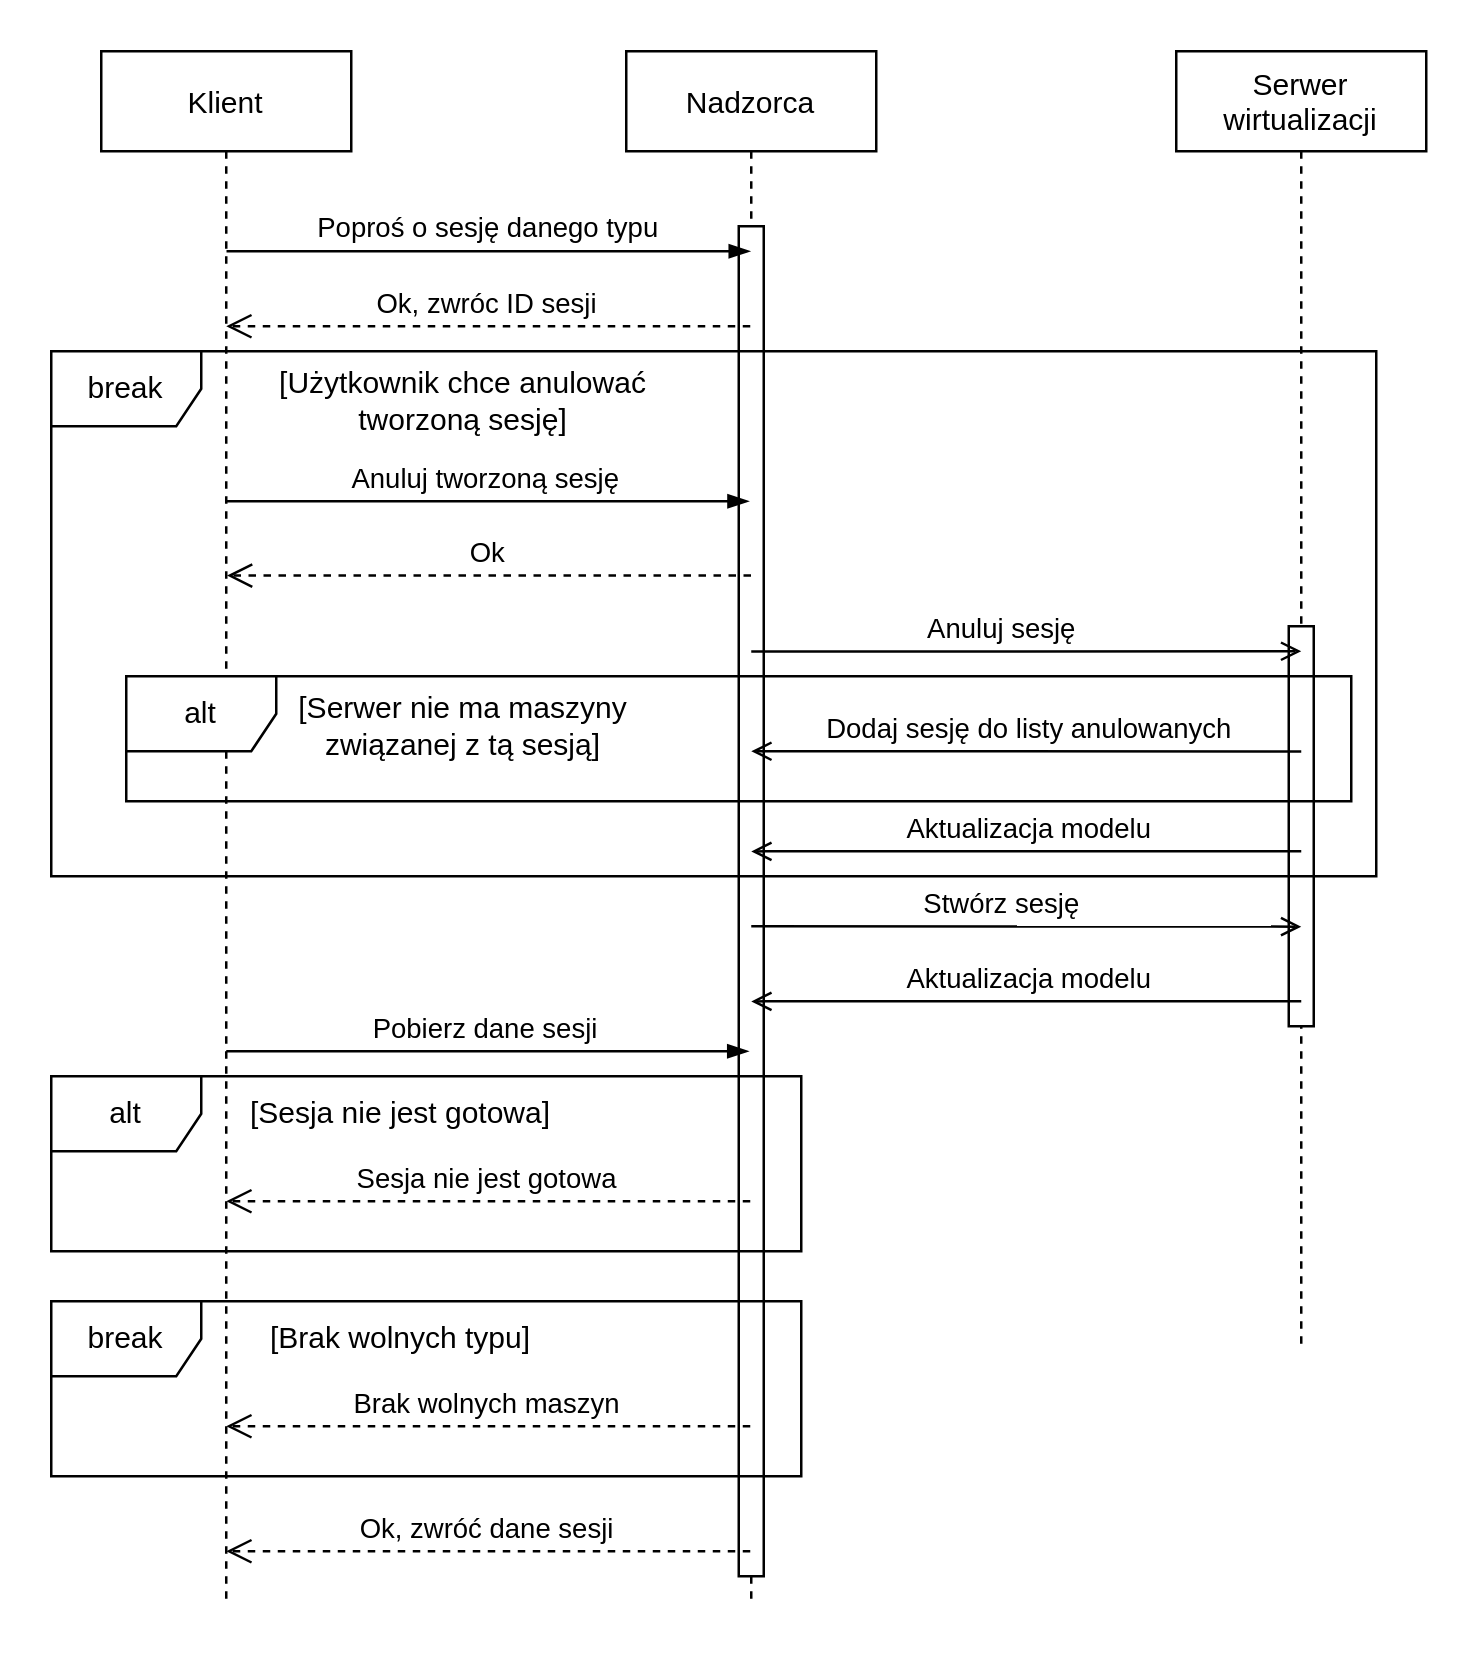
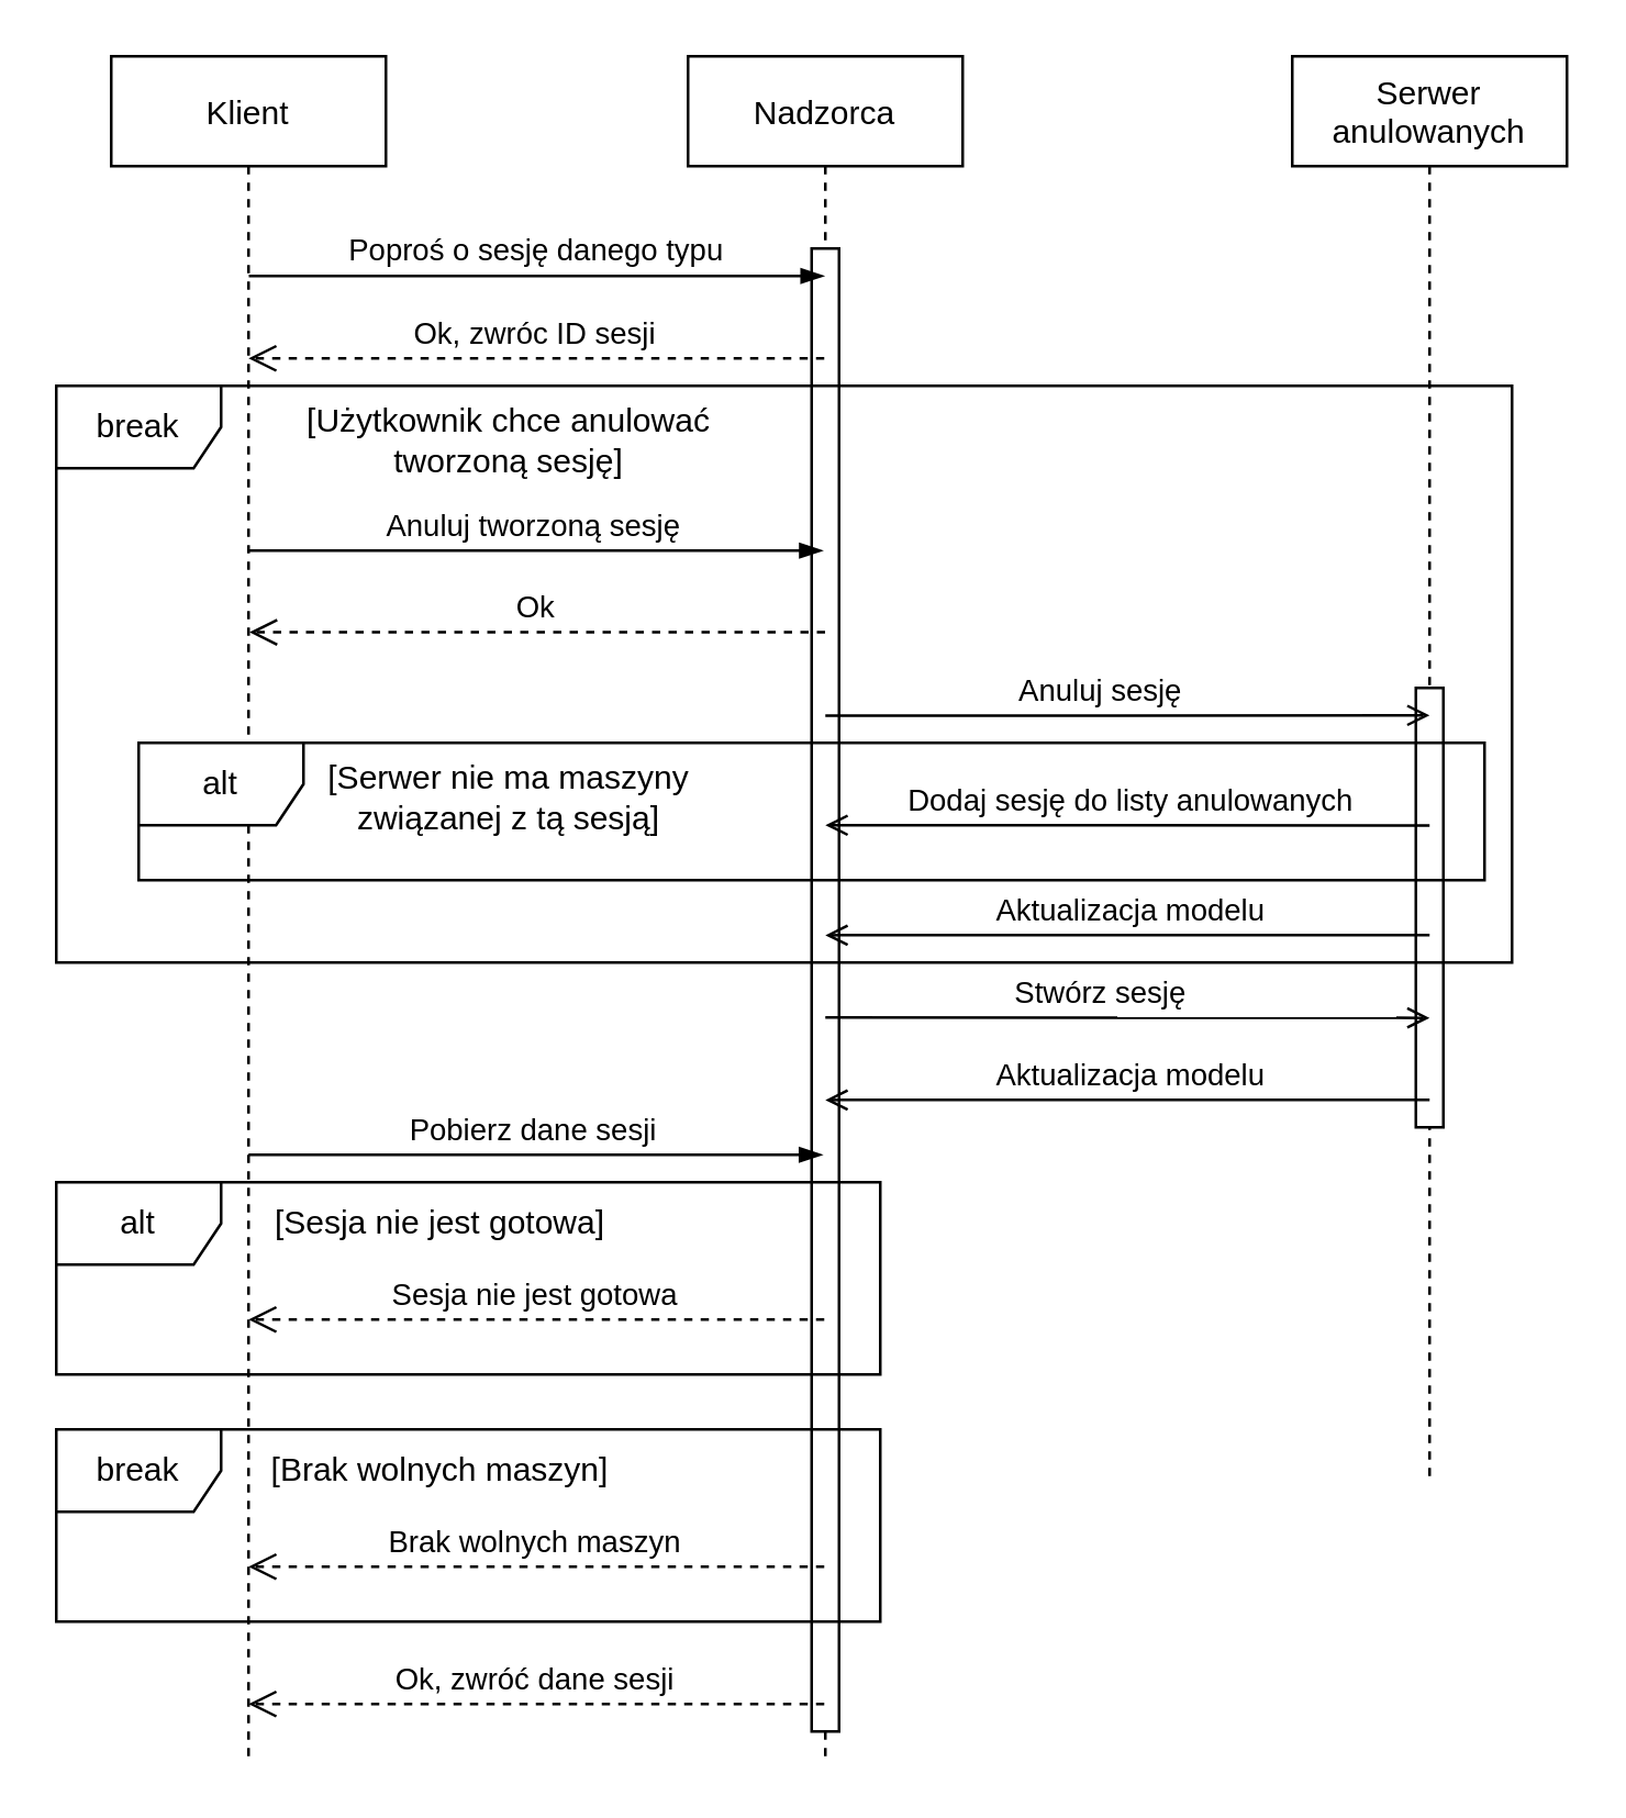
  <mxCell id="0" />
  <mxCell id="1" parent="0" />
  <mxCell id="2" value="Nadzorca" style="shape=umlLifeline;perimeter=lifelinePerimeter;container=1;collapsible=0;recursiveResize=0;rounded=0;shadow=0;strokeWidth=1;" parent="1" vertex="1"><mxGeometry x="250" y="20" width="100" height="620" as="geometry" /></mxCell>
  <mxCell id="3" value="" style="points=[];perimeter=orthogonalPerimeter;rounded=0;shadow=0;strokeWidth=1;" parent="2" vertex="1"><mxGeometry x="45" y="70" width="10" height="540" as="geometry" /></mxCell>
  <mxCell id="4" value="Klient" style="shape=umlLifeline;perimeter=lifelinePerimeter;container=1;collapsible=0;recursiveResize=0;rounded=0;shadow=0;strokeWidth=1;" parent="1" vertex="1"><mxGeometry x="40" y="20" width="100" height="620" as="geometry" /></mxCell>
  <mxCell id="5" value="Poproś o sesję danego typu" style="verticalAlign=bottom;endArrow=blockThin;shadow=0;strokeWidth=1;exitX=0.501;exitY=0.129;exitDx=0;exitDy=0;exitPerimeter=0;endFill=1;" parent="1" source="4" target="2" edge="1"><mxGeometry relative="1" as="geometry"><mxPoint x="95" y="100" as="sourcePoint" /><mxPoint x="265" y="100" as="targetPoint" /></mxGeometry></mxCell>
  <mxCell id="6" value="Ok, zwróc ID sesji" style="verticalAlign=bottom;endArrow=open;dashed=1;endSize=8;shadow=0;strokeWidth=1;exitX=0.494;exitY=0.474;exitDx=0;exitDy=0;exitPerimeter=0;entryX=0.498;entryY=0.474;entryDx=0;entryDy=0;entryPerimeter=0;" parent="1" edge="1"><mxGeometry relative="1" as="geometry"><mxPoint x="90" y="130" as="targetPoint" /><mxPoint x="299.6" y="130" as="sourcePoint" /></mxGeometry></mxCell>
  <mxCell id="7" value="Anuluj tworzoną sesję" style="verticalAlign=bottom;endArrow=blockThin;shadow=0;strokeWidth=1;exitX=0.506;exitY=0.266;exitDx=0;exitDy=0;exitPerimeter=0;endFill=1;" parent="1" edge="1"><mxGeometry relative="1" as="geometry"><mxPoint x="90.1" y="200" as="sourcePoint" /><mxPoint x="299" y="200" as="targetPoint" /></mxGeometry></mxCell>
  <mxCell id="8" value="Ok" style="verticalAlign=bottom;endArrow=open;dashed=1;endSize=8;shadow=0;strokeWidth=1;exitX=0.494;exitY=0.474;exitDx=0;exitDy=0;exitPerimeter=0;entryX=0.498;entryY=0.474;entryDx=0;entryDy=0;entryPerimeter=0;" parent="1" edge="1"><mxGeometry relative="1" as="geometry"><mxPoint x="90.3" y="229.71" as="targetPoint" /><mxPoint x="299.9" y="229.71" as="sourcePoint" /></mxGeometry></mxCell>
  <mxCell id="9" value="[Użytkownik chce anulować tworzoną sesję]" style="text;html=1;strokeColor=none;fillColor=none;align=center;verticalAlign=middle;whiteSpace=wrap;rounded=0;" parent="1" vertex="1"><mxGeometry x="100" y="150" width="170" height="20" as="geometry" /></mxCell>
- <mxCell id="10" value="Serwer&#10;wirtualizacji&#10;" style="shape=umlLifeline;perimeter=lifelinePerimeter;container=1;collapsible=0;recursiveResize=0;rounded=0;shadow=0;strokeWidth=1;verticalAlign=top;" parent="1" vertex="1"><mxGeometry x="470" y="20" width="100" height="520" as="geometry" /></mxCell>
+ <mxCell id="10" value="Serwer&#10;anulowanych&#10;" style="shape=umlLifeline;perimeter=lifelinePerimeter;container=1;collapsible=0;recursiveResize=0;rounded=0;shadow=0;strokeWidth=1;verticalAlign=top;" parent="1" vertex="1"><mxGeometry x="470" y="20" width="100" height="520" as="geometry" /></mxCell>
  <mxCell id="11" value="" style="points=[];perimeter=orthogonalPerimeter;rounded=0;shadow=0;strokeWidth=1;" parent="10" vertex="1"><mxGeometry x="45" y="230" width="10" height="160" as="geometry" /></mxCell>
  <mxCell id="12" value="" style="endArrow=open;html=1;rounded=0;endFill=0;exitX=0.5;exitY=0.315;exitDx=0;exitDy=0;exitPerimeter=0;" parent="1" source="3" edge="1"><mxGeometry width="50" height="50" relative="1" as="geometry"><mxPoint x="310" y="250" as="sourcePoint" /><mxPoint x="520" y="260" as="targetPoint" /></mxGeometry></mxCell>
  <mxCell id="13" value="Anuluj sesję" style="edgeLabel;html=1;align=center;verticalAlign=middle;resizable=0;points=[];" parent="12" vertex="1" connectable="0"><mxGeometry x="-0.376" relative="1" as="geometry"><mxPoint x="31" y="-10" as="offset" /></mxGeometry></mxCell>
  <mxCell id="14" value="[Serwer nie ma maszyny związanej z tą sesją]" style="text;html=1;strokeColor=none;fillColor=none;align=center;verticalAlign=middle;whiteSpace=wrap;rounded=0;" parent="1" vertex="1"><mxGeometry x="105" y="280" width="160" height="20" as="geometry" /></mxCell>
  <mxCell id="15" value="" style="endArrow=open;html=1;rounded=0;endFill=0;exitX=0.5;exitY=0.313;exitDx=0;exitDy=0;exitPerimeter=0;" parent="1" source="11" edge="1"><mxGeometry width="50" height="50" relative="1" as="geometry"><mxPoint x="490.11" y="300.19" as="sourcePoint" /><mxPoint x="300" y="300" as="targetPoint" /></mxGeometry></mxCell>
  <mxCell id="16" value="Dodaj sesję do listy anulowanych" style="edgeLabel;html=1;align=center;verticalAlign=middle;resizable=0;points=[];" parent="15" vertex="1" connectable="0"><mxGeometry x="-0.376" relative="1" as="geometry"><mxPoint x="-41" y="-10" as="offset" /></mxGeometry></mxCell>
  <mxCell id="17" value="" style="endArrow=open;html=1;rounded=0;endFill=0;exitX=0.5;exitY=0.185;exitDx=0;exitDy=0;exitPerimeter=0;" parent="1" edge="1"><mxGeometry width="50" height="50" relative="1" as="geometry"><mxPoint x="520" y="340" as="sourcePoint" /><mxPoint x="300" y="340.05" as="targetPoint" /></mxGeometry></mxCell>
  <mxCell id="18" value="Aktualizacja modelu" style="edgeLabel;html=1;align=center;verticalAlign=middle;resizable=0;points=[];" parent="17" vertex="1" connectable="0"><mxGeometry x="-0.376" relative="1" as="geometry"><mxPoint x="-41" y="-10" as="offset" /></mxGeometry></mxCell>
  <mxCell id="19" value="" style="endArrow=open;html=1;rounded=0;endFill=0;exitX=0.5;exitY=0.395;exitDx=0;exitDy=0;exitPerimeter=0;" parent="1" edge="1"><mxGeometry width="50" height="50" relative="1" as="geometry"><mxPoint x="300" y="370" as="sourcePoint" /><mxPoint x="520" y="370.15" as="targetPoint" /></mxGeometry></mxCell>
  <mxCell id="20" value="&lt;div&gt;Stwórz sesję&lt;/div&gt;" style="edgeLabel;html=1;align=center;verticalAlign=middle;resizable=0;points=[];" parent="19" vertex="1" connectable="0"><mxGeometry x="-0.376" relative="1" as="geometry"><mxPoint x="31" y="-10" as="offset" /></mxGeometry></mxCell>
  <mxCell id="21" value="" style="endArrow=open;html=1;rounded=0;endFill=0;exitX=0.5;exitY=0.185;exitDx=0;exitDy=0;exitPerimeter=0;" parent="1" edge="1"><mxGeometry width="50" height="50" relative="1" as="geometry"><mxPoint x="520" y="400" as="sourcePoint" /><mxPoint x="300" y="400.05" as="targetPoint" /></mxGeometry></mxCell>
  <mxCell id="22" value="Aktualizacja modelu" style="edgeLabel;html=1;align=center;verticalAlign=middle;resizable=0;points=[];" parent="21" vertex="1" connectable="0"><mxGeometry x="-0.376" relative="1" as="geometry"><mxPoint x="-41" y="-10" as="offset" /></mxGeometry></mxCell>
  <mxCell id="23" value="Pobierz dane sesji" style="verticalAlign=bottom;endArrow=blockThin;shadow=0;strokeWidth=1;exitX=0.506;exitY=0.266;exitDx=0;exitDy=0;exitPerimeter=0;endFill=1;" parent="1" edge="1"><mxGeometry relative="1" as="geometry"><mxPoint x="90" y="420" as="sourcePoint" /><mxPoint x="298.9" y="420" as="targetPoint" /></mxGeometry></mxCell>
  <mxCell id="24" value="Sesja nie jest gotowa" style="verticalAlign=bottom;endArrow=open;dashed=1;endSize=8;shadow=0;strokeWidth=1;exitX=0.494;exitY=0.474;exitDx=0;exitDy=0;exitPerimeter=0;entryX=0.498;entryY=0.474;entryDx=0;entryDy=0;entryPerimeter=0;" parent="1" edge="1"><mxGeometry relative="1" as="geometry"><mxPoint x="90" y="480" as="targetPoint" /><mxPoint x="299.6" y="480" as="sourcePoint" /></mxGeometry></mxCell>
  <mxCell id="25" value="[Sesja nie jest gotowa]" style="text;html=1;strokeColor=none;fillColor=none;align=center;verticalAlign=middle;whiteSpace=wrap;rounded=0;" parent="1" vertex="1"><mxGeometry x="90" y="430" width="140" height="30" as="geometry" /></mxCell>
  <mxCell id="26" value="Ok, zwróć dane sesji" style="verticalAlign=bottom;endArrow=open;dashed=1;endSize=8;shadow=0;strokeWidth=1;exitX=0.494;exitY=0.474;exitDx=0;exitDy=0;exitPerimeter=0;entryX=0.498;entryY=0.474;entryDx=0;entryDy=0;entryPerimeter=0;" parent="1" edge="1"><mxGeometry relative="1" as="geometry"><mxPoint x="90" y="620" as="targetPoint" /><mxPoint x="299.6" y="620" as="sourcePoint" /></mxGeometry></mxCell>
  <mxCell id="27" value="break" style="shape=umlFrame;whiteSpace=wrap;html=1;" parent="1" vertex="1"><mxGeometry x="20" y="520" width="300" height="70" as="geometry" /></mxCell>
  <mxCell id="28" value="Brak wolnych maszyn" style="verticalAlign=bottom;endArrow=open;dashed=1;endSize=8;shadow=0;strokeWidth=1;exitX=0.494;exitY=0.474;exitDx=0;exitDy=0;exitPerimeter=0;entryX=0.498;entryY=0.474;entryDx=0;entryDy=0;entryPerimeter=0;" parent="1" edge="1"><mxGeometry relative="1" as="geometry"><mxPoint x="90" y="570" as="targetPoint" /><mxPoint x="299.6" y="570" as="sourcePoint" /></mxGeometry></mxCell>
- <mxCell id="29" value="[Brak wolnych typu]" style="text;html=1;strokeColor=none;fillColor=none;align=center;verticalAlign=middle;whiteSpace=wrap;rounded=0;" parent="1" vertex="1"><mxGeometry x="90" y="520" width="140" height="30" as="geometry" /></mxCell>
+ <mxCell id="29" value="[Brak wolnych maszyn]" style="text;html=1;strokeColor=none;fillColor=none;align=center;verticalAlign=middle;whiteSpace=wrap;rounded=0;" parent="1" vertex="1"><mxGeometry x="90" y="520" width="140" height="30" as="geometry" /></mxCell>
  <mxCell id="30" value="alt" style="shape=umlFrame;whiteSpace=wrap;html=1;" parent="1" vertex="1"><mxGeometry x="20" y="430" width="300" height="70" as="geometry" /></mxCell>
  <mxCell id="31" value="alt" style="shape=umlFrame;whiteSpace=wrap;html=1;" parent="1" vertex="1"><mxGeometry x="50" y="270" width="490" height="50" as="geometry" /></mxCell>
  <mxCell id="32" value="break" style="shape=umlFrame;whiteSpace=wrap;html=1;" parent="1" vertex="1"><mxGeometry x="20" y="140" width="530" height="210" as="geometry" /></mxCell>
